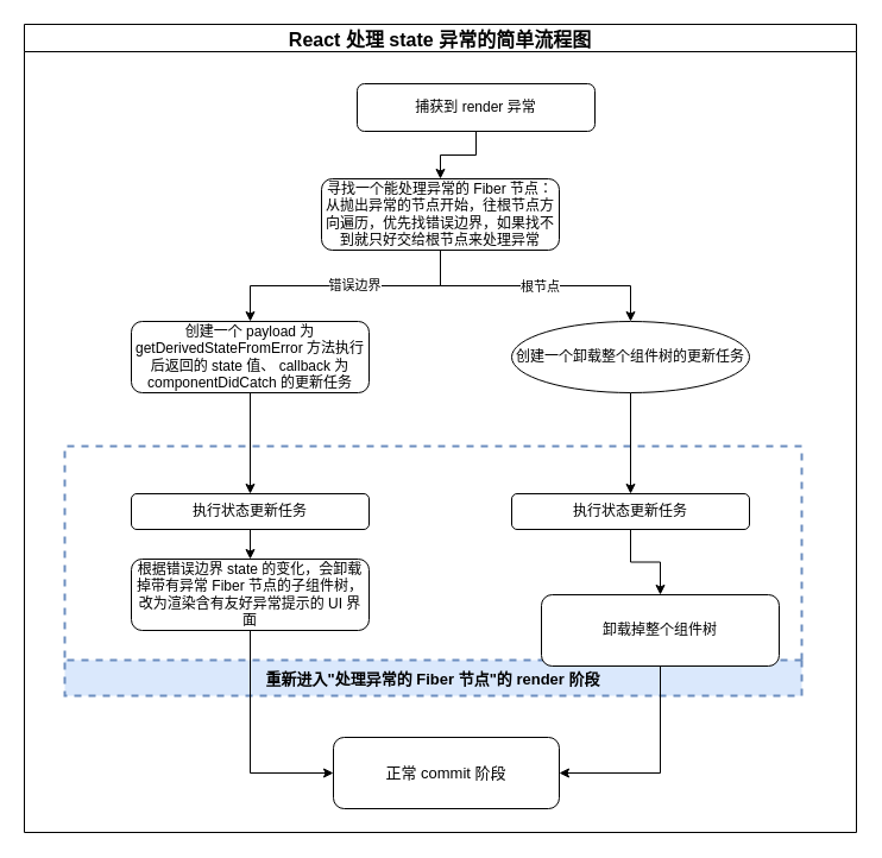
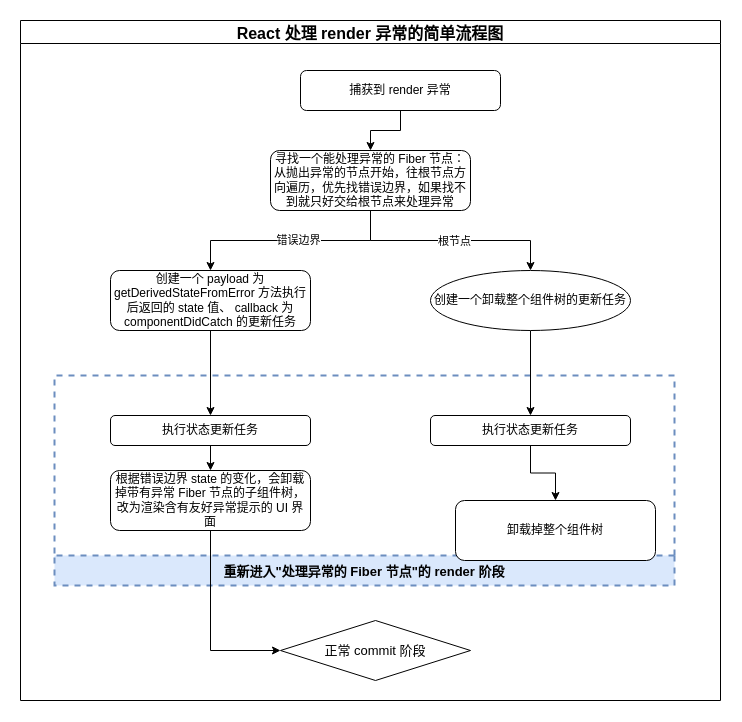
  <mxCell id="0" />
  <mxCell id="1" parent="0" />
  <mxCell id="2" value="重新进入&quot;处理异常的 Fiber 节点&quot;的 render 阶段" style="swimlane;direction=west;fontSize=13;startSize=30;dashed=1;strokeWidth=2;fillColor=#dae8fc;strokeColor=#6c8ebf;" vertex="1" parent="1"><mxGeometry x="54" y="375" width="620" height="210" as="geometry"><mxRectangle x="104" y="375" width="310" height="30" as="alternateBounds" /></mxGeometry></mxCell>
  <mxCell id="3" value="执行状态更新任务" style="whiteSpace=wrap;html=1;rounded=1;" vertex="1" parent="2"><mxGeometry x="56" y="40" width="200" height="30" as="geometry" /></mxCell>
  <mxCell id="4" style="edgeStyle=orthogonalEdgeStyle;rounded=0;orthogonalLoop=1;jettySize=auto;html=1;exitX=0.5;exitY=1;exitDx=0;exitDy=0;" edge="1" parent="2" source="3" target="3"><mxGeometry relative="1" as="geometry" /></mxCell>
  <mxCell id="5" value="根据错误边界 state 的变化，会卸载掉带有异常 Fiber 节点的子组件树，改为渲染含有友好异常提示的 UI 界面" style="whiteSpace=wrap;html=1;rounded=1;" vertex="1" parent="2"><mxGeometry x="56" y="95" width="200" height="60" as="geometry" /></mxCell>
  <mxCell id="6" value="" style="edgeStyle=orthogonalEdgeStyle;rounded=0;orthogonalLoop=1;jettySize=auto;html=1;" edge="1" parent="2" source="3" target="5"><mxGeometry relative="1" as="geometry" /></mxCell>
  <mxCell id="7" value="&lt;span&gt;执行状态更新任务&lt;/span&gt;" style="whiteSpace=wrap;html=1;rounded=1;" vertex="1" parent="2"><mxGeometry x="376" y="40" width="200" height="30" as="geometry" /></mxCell>
  <mxCell id="8" value="卸载掉整个组件树" style="whiteSpace=wrap;html=1;rounded=1;" vertex="1" parent="2"><mxGeometry x="401" y="125" width="200" height="60" as="geometry" /></mxCell>
  <mxCell id="9" value="" style="edgeStyle=orthogonalEdgeStyle;rounded=0;orthogonalLoop=1;jettySize=auto;html=1;entryX=0.5;entryY=0;entryDx=0;entryDy=0;" edge="1" parent="2" source="7" target="8"><mxGeometry relative="1" as="geometry"><mxPoint x="360" y="135" as="targetPoint" /></mxGeometry></mxCell>
  <mxCell id="10" value="" style="edgeStyle=orthogonalEdgeStyle;rounded=0;orthogonalLoop=1;jettySize=auto;html=1;" edge="1" parent="1" source="11" target="16"><mxGeometry relative="1" as="geometry" /></mxCell>
  <mxCell id="11" value="捕获到 render 异常" style="rounded=1;whiteSpace=wrap;html=1;" vertex="1" parent="1"><mxGeometry x="300" y="70" width="200" height="40" as="geometry" /></mxCell>
  <mxCell id="12" value="" style="edgeStyle=orthogonalEdgeStyle;rounded=0;orthogonalLoop=1;jettySize=auto;html=1;" edge="1" parent="1" source="16" target="18"><mxGeometry relative="1" as="geometry" /></mxCell>
  <mxCell id="13" value="错误边界" style="edgeLabel;html=1;align=center;verticalAlign=middle;resizable=0;points=[];" vertex="1" connectable="0" parent="12"><mxGeometry x="-0.063" y="-1" relative="1" as="geometry"><mxPoint as="offset" /></mxGeometry></mxCell>
  <mxCell id="14" style="edgeStyle=orthogonalEdgeStyle;rounded=0;orthogonalLoop=1;jettySize=auto;html=1;exitX=0.5;exitY=1;exitDx=0;exitDy=0;" edge="1" parent="1" source="16" target="20"><mxGeometry relative="1" as="geometry" /></mxCell>
  <mxCell id="15" value="根节点" style="edgeLabel;html=1;align=center;verticalAlign=middle;resizable=0;points=[];" vertex="1" connectable="0" parent="14"><mxGeometry x="0.03" relative="1" as="geometry"><mxPoint as="offset" /></mxGeometry></mxCell>
  <mxCell id="16" value="寻找一个能处理异常的 Fiber 节点：&lt;br&gt;从抛出异常的节点开始，往根节点方向遍历，优先找错误边界，如果找不到就只好交给根节点来处理异常" style="whiteSpace=wrap;html=1;rounded=1;" vertex="1" parent="1"><mxGeometry x="270" y="150" width="200" height="60" as="geometry" /></mxCell>
  <mxCell id="17" value="" style="edgeStyle=orthogonalEdgeStyle;rounded=0;orthogonalLoop=1;jettySize=auto;html=1;" edge="1" parent="1" source="18" target="3"><mxGeometry relative="1" as="geometry" /></mxCell>
  <mxCell id="18" value="创建一个 payload 为 getDerivedStateFromError 方法执行后返回的 state 值、 callback 为 componentDidCatch 的更新任务" style="whiteSpace=wrap;html=1;rounded=1;" vertex="1" parent="1"><mxGeometry x="110" y="270" width="200" height="60" as="geometry" /></mxCell>
  <mxCell id="19" value="" style="edgeStyle=orthogonalEdgeStyle;rounded=0;orthogonalLoop=1;jettySize=auto;html=1;" edge="1" parent="1" source="20" target="7"><mxGeometry relative="1" as="geometry" /></mxCell>
  <mxCell id="20" value="创建一个卸载整个组件树的更新任务" style="ellipse;whiteSpace=wrap;html=1;" vertex="1" parent="1"><mxGeometry x="430" y="270" width="200" height="60" as="geometry" /></mxCell>
- <mxCell id="21" value="正常 commit 阶段" style="rounded=1;whiteSpace=wrap;html=1;fontSize=13;strokeWidth=1;" vertex="1" parent="1"><mxGeometry x="280" y="620" width="190" height="60" as="geometry" /></mxCell>
+ <mxCell id="21" value="正常 commit 阶段" style="rhombus;whiteSpace=wrap;html=1;fontSize=13;strokeWidth=1;" vertex="1" parent="1"><mxGeometry x="280" y="620" width="190" height="60" as="geometry" /></mxCell>
  <mxCell id="22" style="edgeStyle=orthogonalEdgeStyle;rounded=0;orthogonalLoop=1;jettySize=auto;html=1;exitX=0.5;exitY=1;exitDx=0;exitDy=0;entryX=0;entryY=0.5;entryDx=0;entryDy=0;fontSize=13;" edge="1" parent="1" source="5" target="21"><mxGeometry relative="1" as="geometry" /></mxCell>
- <mxCell id="23" style="edgeStyle=orthogonalEdgeStyle;rounded=0;orthogonalLoop=1;jettySize=auto;html=1;exitX=0.5;exitY=1;exitDx=0;exitDy=0;entryX=1;entryY=0.5;entryDx=0;entryDy=0;fontSize=13;" edge="1" parent="1" source="8" target="21"><mxGeometry relative="1" as="geometry" /></mxCell>
- <mxCell id="24" value="React 处理 state 异常的简单流程图" style="swimlane;fontSize=16;strokeWidth=1;" vertex="1" parent="1"><mxGeometry x="20" y="20" width="700" height="680" as="geometry" /></mxCell>
+ <mxCell id="24" value="React 处理 render 异常的简单流程图" style="swimlane;fontSize=16;strokeWidth=1;" vertex="1" parent="1"><mxGeometry x="20" y="20" width="700" height="680" as="geometry" /></mxCell>
